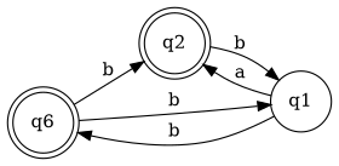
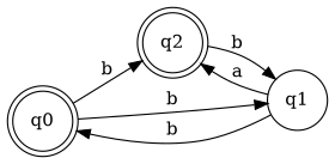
  digraph {
    rankdir=LR
    node [shape=doublecircle]
-   q0 [label=q6]
+   q0
    q2
    q1 [shape=circle]
    q0 -> q2 [label=b]
    q0 -> q1 [label=b]
    q2 -> q1 [label=b]
    q1 -> q0 [label=b]
    q1 -> q2 [label=a]
  }
